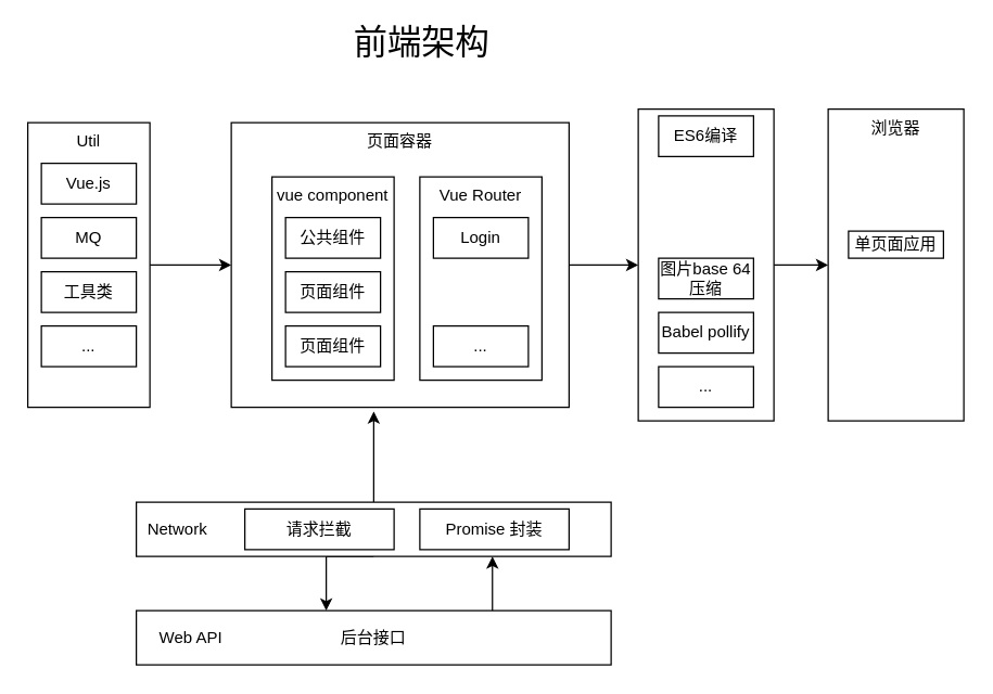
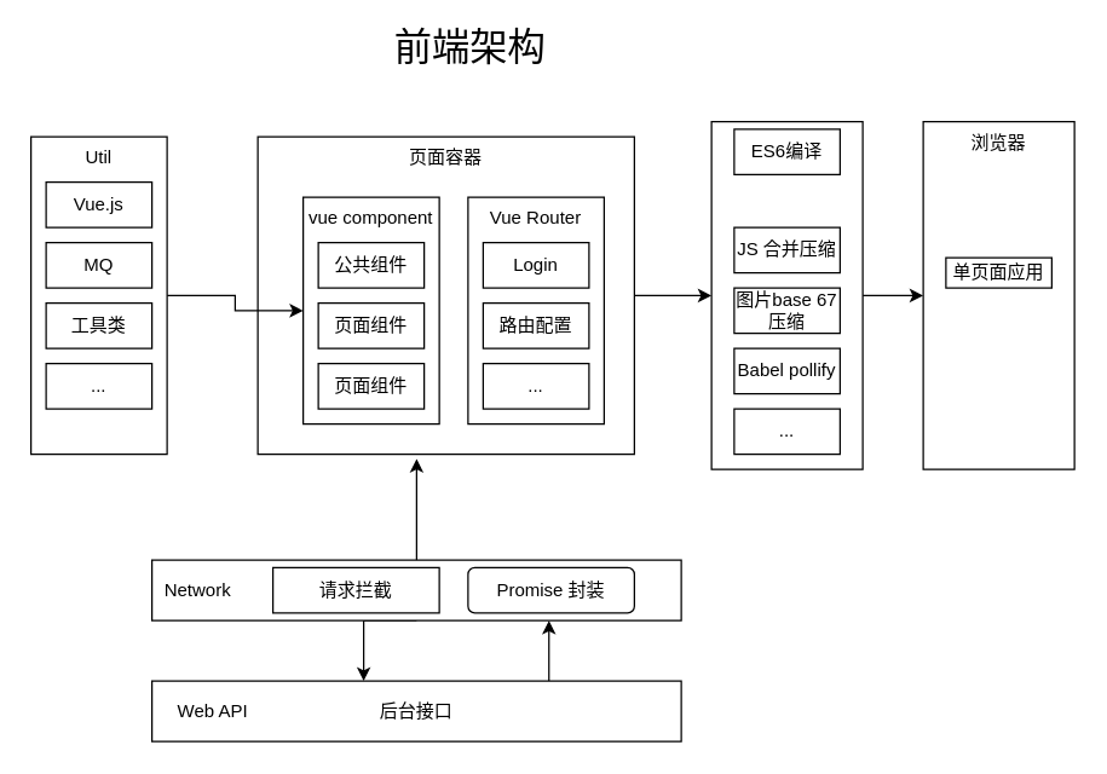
  <mxCell id="0" />
  <mxCell id="1" parent="0" />
  <mxCell id="2" style="edgeStyle=orthogonalEdgeStyle;rounded=0;orthogonalLoop=1;jettySize=auto;html=1;exitX=0.75;exitY=0;exitDx=0;exitDy=0;entryX=0.75;entryY=1;entryDx=0;entryDy=0;" edge="1" parent="1" source="3" target="6"><mxGeometry relative="1" as="geometry" /></mxCell>
  <mxCell id="3" value="后台接口" style="rounded=0;whiteSpace=wrap;html=1;" vertex="1" parent="1"><mxGeometry x="100" y="450" width="350" height="40" as="geometry" /></mxCell>
  <mxCell id="4" style="edgeStyle=orthogonalEdgeStyle;rounded=0;orthogonalLoop=1;jettySize=auto;html=1;exitX=0.5;exitY=1;exitDx=0;exitDy=0;" edge="1" parent="1" source="6"><mxGeometry relative="1" as="geometry"><mxPoint x="240" y="450" as="targetPoint" /><Array as="points"><mxPoint x="240" y="410" /><mxPoint x="240" y="450" /></Array></mxGeometry></mxCell>
  <mxCell id="5" style="edgeStyle=orthogonalEdgeStyle;rounded=0;orthogonalLoop=1;jettySize=auto;html=1;" edge="1" parent="1" source="6"><mxGeometry relative="1" as="geometry"><mxPoint x="275" y="303" as="targetPoint" /><Array as="points"><mxPoint x="275" y="303" /></Array></mxGeometry></mxCell>
  <mxCell id="6" value="" style="rounded=0;whiteSpace=wrap;html=1;" vertex="1" parent="1"><mxGeometry x="100" y="370" width="350" height="40" as="geometry" /></mxCell>
  <mxCell id="7" value="Network" style="text;html=1;align=center;verticalAlign=middle;resizable=0;points=[];autosize=1;" vertex="1" parent="1"><mxGeometry x="100" y="380" width="60" height="20" as="geometry" /></mxCell>
  <mxCell id="8" value="请求拦截" style="rounded=0;whiteSpace=wrap;html=1;" vertex="1" parent="1"><mxGeometry x="180" y="375" width="110" height="30" as="geometry" /></mxCell>
- <mxCell id="9" value="Promise 封装" style="rounded=0;whiteSpace=wrap;html=1;" vertex="1" parent="1"><mxGeometry x="309" y="375" width="110" height="30" as="geometry" /></mxCell>
+ <mxCell id="9" value="Promise 封装" style="whiteSpace=wrap;html=1;rounded=1;" vertex="1" parent="1"><mxGeometry x="309" y="375" width="110" height="30" as="geometry" /></mxCell>
  <mxCell id="10" value="Web API" style="text;html=1;align=center;verticalAlign=middle;resizable=0;points=[];autosize=1;" vertex="1" parent="1"><mxGeometry x="110" y="460" width="60" height="20" as="geometry" /></mxCell>
  <mxCell id="11" style="edgeStyle=orthogonalEdgeStyle;rounded=0;orthogonalLoop=1;jettySize=auto;html=1;exitX=1;exitY=0.5;exitDx=0;exitDy=0;" edge="1" parent="1" source="12" target="27"><mxGeometry relative="1" as="geometry"><mxPoint x="470" y="195" as="targetPoint" /></mxGeometry></mxCell>
  <mxCell id="12" value="页面容器" style="rounded=0;whiteSpace=wrap;html=1;verticalAlign=top;" vertex="1" parent="1"><mxGeometry x="170" y="90" width="249" height="210" as="geometry" /></mxCell>
- <mxCell id="13" style="edgeStyle=orthogonalEdgeStyle;rounded=0;orthogonalLoop=1;jettySize=auto;html=1;exitX=1;exitY=0.5;exitDx=0;exitDy=0;entryX=0;entryY=0.5;entryDx=0;entryDy=0;" edge="1" parent="1" source="14" target="12"><mxGeometry relative="1" as="geometry" /></mxCell>
+ <mxCell id="13" style="edgeStyle=orthogonalEdgeStyle;rounded=0;orthogonalLoop=1;jettySize=auto;html=1;exitX=1;exitY=0.5;exitDx=0;exitDy=0;" edge="1" parent="1" source="14" target="15"><mxGeometry relative="1" as="geometry" /></mxCell>
  <mxCell id="14" value="Util" style="rounded=0;whiteSpace=wrap;html=1;verticalAlign=top;" vertex="1" parent="1"><mxGeometry x="20" y="90" width="90" height="210" as="geometry" /></mxCell>
  <mxCell id="15" value="vue component" style="rounded=0;whiteSpace=wrap;html=1;verticalAlign=top;" vertex="1" parent="1"><mxGeometry x="200" y="130" width="90" height="150" as="geometry" /></mxCell>
  <mxCell id="16" value="Vue Router" style="rounded=0;whiteSpace=wrap;html=1;verticalAlign=top;" vertex="1" parent="1"><mxGeometry x="309" y="130" width="90" height="150" as="geometry" /></mxCell>
  <mxCell id="17" value="公共组件" style="rounded=0;whiteSpace=wrap;html=1;" vertex="1" parent="1"><mxGeometry x="210" y="160" width="70" height="30" as="geometry" /></mxCell>
  <mxCell id="18" value="页面组件" style="rounded=0;whiteSpace=wrap;html=1;" vertex="1" parent="1"><mxGeometry x="210" y="240" width="70" height="30" as="geometry" /></mxCell>
  <mxCell id="19" value="页面组件" style="rounded=0;whiteSpace=wrap;html=1;" vertex="1" parent="1"><mxGeometry x="210" y="200" width="70" height="30" as="geometry" /></mxCell>
  <mxCell id="20" value="Login" style="rounded=0;whiteSpace=wrap;html=1;" vertex="1" parent="1"><mxGeometry x="319" y="160" width="70" height="30" as="geometry" /></mxCell>
+ <mxCell id="21" value="路由配置" style="rounded=0;whiteSpace=wrap;html=1;" vertex="1" parent="1"><mxGeometry x="319" y="200" width="70" height="30" as="geometry" /></mxCell>
  <mxCell id="22" value="Vue.js" style="rounded=0;whiteSpace=wrap;html=1;" vertex="1" parent="1"><mxGeometry x="30" y="120" width="70" height="30" as="geometry" /></mxCell>
  <mxCell id="23" value="MQ" style="rounded=0;whiteSpace=wrap;html=1;" vertex="1" parent="1"><mxGeometry x="30" y="160" width="70" height="30" as="geometry" /></mxCell>
  <mxCell id="24" value="工具类" style="rounded=0;whiteSpace=wrap;html=1;" vertex="1" parent="1"><mxGeometry x="30" y="200" width="70" height="30" as="geometry" /></mxCell>
  <mxCell id="25" value="..." style="rounded=0;whiteSpace=wrap;html=1;" vertex="1" parent="1"><mxGeometry x="30" y="240" width="70" height="30" as="geometry" /></mxCell>
  <mxCell id="26" style="edgeStyle=orthogonalEdgeStyle;rounded=0;orthogonalLoop=1;jettySize=auto;html=1;exitX=1;exitY=0.5;exitDx=0;exitDy=0;entryX=0;entryY=0.5;entryDx=0;entryDy=0;" edge="1" parent="1" source="27" target="33"><mxGeometry relative="1" as="geometry" /></mxCell>
  <mxCell id="27" value="Webpack" style="rounded=0;whiteSpace=wrap;html=1;verticalAlign=top;" vertex="1" parent="1"><mxGeometry x="470" y="80" width="100" height="230" as="geometry" /></mxCell>
  <mxCell id="28" value="ES6编译" style="rounded=0;whiteSpace=wrap;html=1;" vertex="1" parent="1"><mxGeometry x="485" y="85" width="70" height="30" as="geometry" /></mxCell>
- <mxCell id="30" value="图片base 64 压缩" style="rounded=0;whiteSpace=wrap;html=1;" vertex="1" parent="1"><mxGeometry x="485" y="190" width="70" height="30" as="geometry" /></mxCell>
+ <mxCell id="29" value="JS 合并压缩" style="rounded=0;whiteSpace=wrap;html=1;" vertex="1" parent="1"><mxGeometry x="485" y="150" width="70" height="30" as="geometry" /></mxCell>
+ <mxCell id="30" value="图片base 67 压缩" style="rounded=0;whiteSpace=wrap;html=1;" vertex="1" parent="1"><mxGeometry x="485" y="190" width="70" height="30" as="geometry" /></mxCell>
  <mxCell id="31" value="Babel pollify" style="rounded=0;whiteSpace=wrap;html=1;" vertex="1" parent="1"><mxGeometry x="485" y="230" width="70" height="30" as="geometry" /></mxCell>
  <mxCell id="32" value="..." style="rounded=0;whiteSpace=wrap;html=1;" vertex="1" parent="1"><mxGeometry x="485" y="270" width="70" height="30" as="geometry" /></mxCell>
  <mxCell id="33" value="浏览器" style="rounded=0;whiteSpace=wrap;html=1;verticalAlign=top;" vertex="1" parent="1"><mxGeometry x="610" y="80" width="100" height="230" as="geometry" /></mxCell>
  <mxCell id="34" value="单页面应用" style="rounded=0;whiteSpace=wrap;html=1;" vertex="1" parent="1"><mxGeometry x="625" y="170" width="70" height="20" as="geometry" /></mxCell>
  <mxCell id="35" value="..." style="rounded=0;whiteSpace=wrap;html=1;" vertex="1" parent="1"><mxGeometry x="319" y="240" width="70" height="30" as="geometry" /></mxCell>
  <mxCell id="36" value="&lt;font style=&quot;font-size: 25px&quot;&gt;前端架构&lt;/font&gt;" style="text;html=1;align=center;verticalAlign=middle;resizable=0;points=[];autosize=1;" vertex="1" parent="1"><mxGeometry x="250" y="20" width="120" height="20" as="geometry" /></mxCell>
